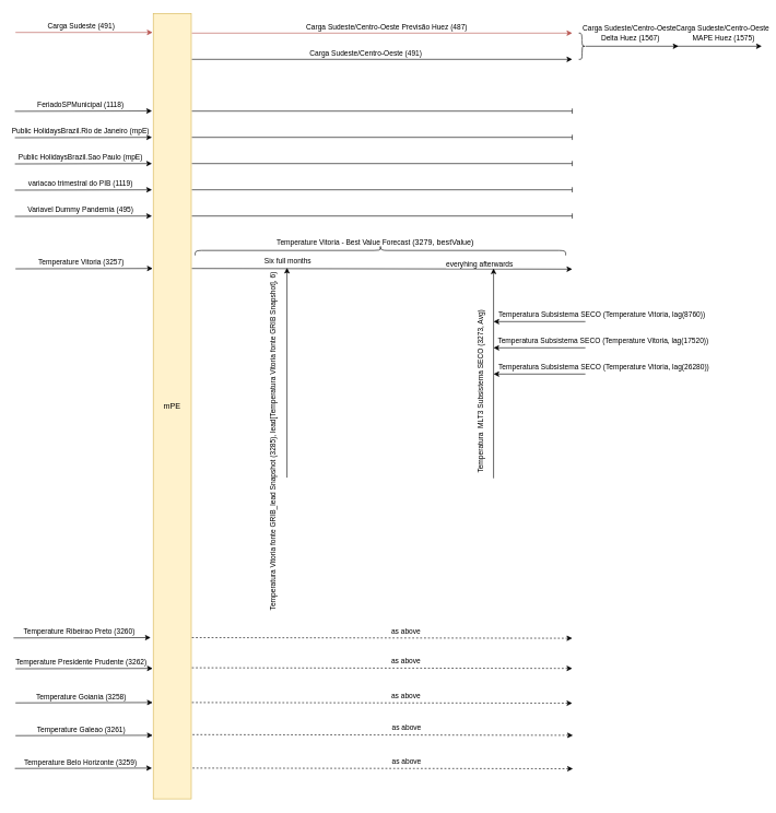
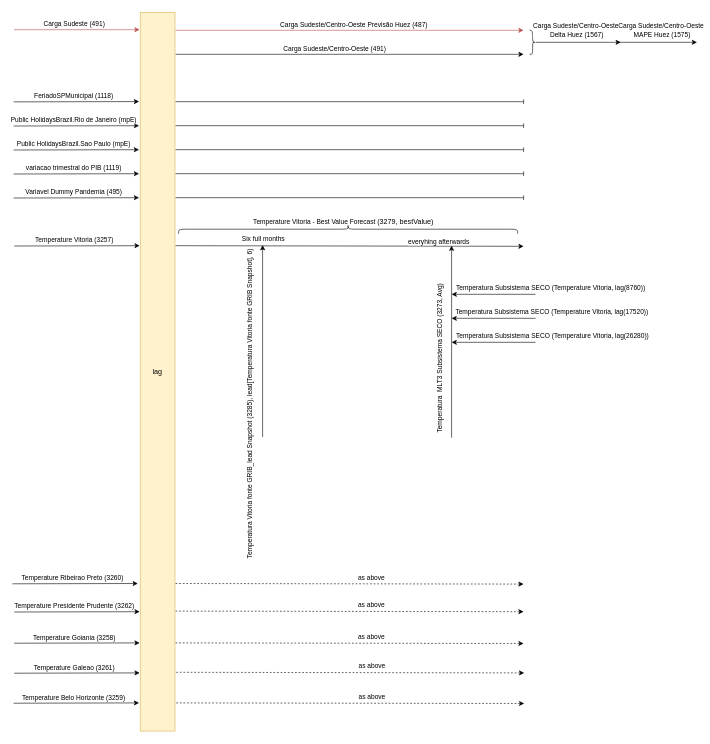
  <mxCell id="0" />
  <mxCell id="1" parent="0" />
- <mxCell id="2" value="mPE" style="rounded=0;whiteSpace=wrap;html=1;fillColor=#fff2cc;strokeColor=#d6b656;" parent="1" vertex="1"><mxGeometry x="233" y="20" width="58" height="1198" as="geometry" /></mxCell>
+ <mxCell id="2" value="lag" style="rounded=0;whiteSpace=wrap;html=1;fillColor=#fff2cc;strokeColor=#d6b656;" parent="1" vertex="1"><mxGeometry x="233" y="20" width="58" height="1198" as="geometry" /></mxCell>
  <mxCell id="3" value="" style="endArrow=classic;html=1;rounded=0;fillColor=#f8cecc;strokeColor=#b85450;" parent="1" edge="1"><mxGeometry width="50" height="50" relative="1" as="geometry"><mxPoint x="23" y="49" as="sourcePoint" /><mxPoint x="232" y="49" as="targetPoint" /></mxGeometry></mxCell>
  <mxCell id="4" value="Carga Sudeste (491)" style="edgeLabel;html=1;align=center;verticalAlign=middle;resizable=0;points=[];" parent="3" vertex="1" connectable="0"><mxGeometry x="0.057" relative="1" as="geometry"><mxPoint x="-11" y="-10" as="offset" /></mxGeometry></mxCell>
  <mxCell id="5" value="" style="endArrow=classic;html=1;rounded=0;exitX=1.044;exitY=0.114;exitDx=0;exitDy=0;exitPerimeter=0;" parent="1" edge="1"><mxGeometry width="50" height="50" relative="1" as="geometry"><mxPoint x="22" y="169.28" as="sourcePoint" /><mxPoint x="231.12" y="168.76" as="targetPoint" /></mxGeometry></mxCell>
  <mxCell id="6" value="FeriadoSPMunicipal (1118)" style="edgeLabel;html=1;align=center;verticalAlign=middle;resizable=0;points=[];" parent="5" vertex="1" connectable="0"><mxGeometry x="0.057" relative="1" as="geometry"><mxPoint x="-11" y="-10" as="offset" /></mxGeometry></mxCell>
  <mxCell id="7" value="" style="endArrow=classic;html=1;rounded=0;exitX=1.044;exitY=0.114;exitDx=0;exitDy=0;exitPerimeter=0;" parent="1" edge="1"><mxGeometry width="50" height="50" relative="1" as="geometry"><mxPoint x="22" y="209.52" as="sourcePoint" /><mxPoint x="231.12" y="209" as="targetPoint" /></mxGeometry></mxCell>
  <mxCell id="8" value="Public HolidaysBrazil.Rio de Janeiro (mpE)" style="edgeLabel;html=1;align=center;verticalAlign=middle;resizable=0;points=[];" parent="7" vertex="1" connectable="0"><mxGeometry x="0.057" relative="1" as="geometry"><mxPoint x="-11" y="-10" as="offset" /></mxGeometry></mxCell>
  <mxCell id="9" value="" style="endArrow=classic;html=1;rounded=0;exitX=1.044;exitY=0.114;exitDx=0;exitDy=0;exitPerimeter=0;" parent="1" edge="1"><mxGeometry width="50" height="50" relative="1" as="geometry"><mxPoint x="22" y="249.52" as="sourcePoint" /><mxPoint x="231.12" y="249" as="targetPoint" /></mxGeometry></mxCell>
  <mxCell id="10" value="Public HolidaysBrazil.Sao Paulo (mpE)" style="edgeLabel;html=1;align=center;verticalAlign=middle;resizable=0;points=[];" parent="9" vertex="1" connectable="0"><mxGeometry x="0.057" relative="1" as="geometry"><mxPoint x="-11" y="-10" as="offset" /></mxGeometry></mxCell>
  <mxCell id="11" value="" style="endArrow=classic;html=1;rounded=0;exitX=1.044;exitY=0.114;exitDx=0;exitDy=0;exitPerimeter=0;" parent="1" edge="1"><mxGeometry width="50" height="50" relative="1" as="geometry"><mxPoint x="22" y="289.52" as="sourcePoint" /><mxPoint x="231.12" y="289" as="targetPoint" /></mxGeometry></mxCell>
  <mxCell id="12" value="variacao trimestral do PIB (1119)" style="edgeLabel;html=1;align=center;verticalAlign=middle;resizable=0;points=[];" parent="11" vertex="1" connectable="0"><mxGeometry x="0.057" relative="1" as="geometry"><mxPoint x="-11" y="-10" as="offset" /></mxGeometry></mxCell>
  <mxCell id="13" value="" style="endArrow=classic;html=1;rounded=0;exitX=1.044;exitY=0.114;exitDx=0;exitDy=0;exitPerimeter=0;" parent="1" edge="1"><mxGeometry width="50" height="50" relative="1" as="geometry"><mxPoint x="22" y="329.52" as="sourcePoint" /><mxPoint x="231.12" y="329" as="targetPoint" /></mxGeometry></mxCell>
  <mxCell id="14" value="Variavel Dummy Pandemia (495)" style="edgeLabel;html=1;align=center;verticalAlign=middle;resizable=0;points=[];" parent="13" vertex="1" connectable="0"><mxGeometry x="0.057" relative="1" as="geometry"><mxPoint x="-11" y="-10" as="offset" /></mxGeometry></mxCell>
  <mxCell id="15" value="" style="endArrow=baseDash;html=1;rounded=0;startArrow=none;startFill=0;endFill=0;" parent="1" edge="1"><mxGeometry width="50" height="50" relative="1" as="geometry"><mxPoint x="292" y="169" as="sourcePoint" /><mxPoint x="872" y="169" as="targetPoint" /></mxGeometry></mxCell>
  <mxCell id="16" value="" style="endArrow=baseDash;html=1;rounded=0;startArrow=none;startFill=0;endFill=0;" parent="1" edge="1"><mxGeometry width="50" height="50" relative="1" as="geometry"><mxPoint x="292" y="249" as="sourcePoint" /><mxPoint x="872" y="249" as="targetPoint" /></mxGeometry></mxCell>
  <mxCell id="17" value="" style="endArrow=baseDash;html=1;rounded=0;startArrow=none;startFill=0;endFill=0;" parent="1" edge="1"><mxGeometry width="50" height="50" relative="1" as="geometry"><mxPoint x="292" y="329" as="sourcePoint" /><mxPoint x="872" y="329" as="targetPoint" /></mxGeometry></mxCell>
  <mxCell id="18" value="" style="endArrow=baseDash;html=1;rounded=0;startArrow=none;startFill=0;endFill=0;" parent="1" edge="1"><mxGeometry width="50" height="50" relative="1" as="geometry"><mxPoint x="292" y="209" as="sourcePoint" /><mxPoint x="872" y="209" as="targetPoint" /></mxGeometry></mxCell>
  <mxCell id="19" value="" style="endArrow=baseDash;html=1;rounded=0;startArrow=none;startFill=0;endFill=0;" parent="1" edge="1"><mxGeometry width="50" height="50" relative="1" as="geometry"><mxPoint x="292" y="289" as="sourcePoint" /><mxPoint x="872" y="289" as="targetPoint" /></mxGeometry></mxCell>
  <mxCell id="20" value="" style="endArrow=classic;html=1;rounded=0;strokeWidth=1;" parent="1" edge="1"><mxGeometry relative="1" as="geometry"><mxPoint x="292" y="409" as="sourcePoint" /><mxPoint x="872" y="410" as="targetPoint" /></mxGeometry></mxCell>
  <mxCell id="21" value="Six full months" style="edgeLabel;resizable=0;html=1;align=center;verticalAlign=middle;" parent="20" connectable="0" vertex="1"><mxGeometry relative="1" as="geometry"><mxPoint x="-144" y="-13" as="offset" /></mxGeometry></mxCell>
  <mxCell id="22" value="&lt;div&gt;everyhing afterwards&lt;/div&gt;" style="edgeLabel;resizable=0;html=1;align=right;verticalAlign=bottom;" parent="20" connectable="0" vertex="1"><mxGeometry x="1" relative="1" as="geometry"><mxPoint x="-90" as="offset" /></mxGeometry></mxCell>
  <mxCell id="23" value="" style="shape=curlyBracket;whiteSpace=wrap;html=1;rounded=1;rotation=90;" parent="1" vertex="1"><mxGeometry x="572" y="99" width="15" height="565" as="geometry" /></mxCell>
  <mxCell id="24" value="&lt;font style=&quot;font-size: 11px&quot;&gt;Temperature Vitoria - Best Value Forecast &lt;/font&gt;(3279, bestValue)" style="text;html=1;strokeColor=none;fillColor=none;align=center;verticalAlign=middle;whiteSpace=wrap;rounded=0;" parent="1" vertex="1"><mxGeometry x="352" y="359" width="440" height="20" as="geometry" /></mxCell>
  <mxCell id="25" value="" style="endArrow=classic;html=1;rounded=0;fontSize=11;strokeWidth=1;" parent="1" edge="1"><mxGeometry width="50" height="50" relative="1" as="geometry"><mxPoint x="437" y="728" as="sourcePoint" /><mxPoint x="437" y="408" as="targetPoint" /></mxGeometry></mxCell>
  <mxCell id="26" value="Temperatura Vitoria fonte GRIB_lead Snapshot (3285), lead[Temperatura Vitoria fonte GRIB Snapshot], 6)" style="edgeLabel;html=1;align=center;verticalAlign=middle;resizable=0;points=[];fontSize=11;rotation=-90;" parent="25" vertex="1" connectable="0"><mxGeometry x="-0.181" y="2" relative="1" as="geometry"><mxPoint x="-20" y="77" as="offset" /></mxGeometry></mxCell>
  <mxCell id="27" value="" style="endArrow=classic;html=1;rounded=0;fontSize=11;strokeWidth=1;" parent="1" edge="1"><mxGeometry width="50" height="50" relative="1" as="geometry"><mxPoint x="752" y="729" as="sourcePoint" /><mxPoint x="752" y="409" as="targetPoint" /></mxGeometry></mxCell>
  <mxCell id="28" value="&lt;div&gt;Temperatura&amp;nbsp; MLT3 Subsistema SECO (3273, Avg)&lt;/div&gt;" style="edgeLabel;html=1;align=center;verticalAlign=middle;resizable=0;points=[];fontSize=11;rotation=-90;" parent="27" vertex="1" connectable="0"><mxGeometry x="-0.181" y="2" relative="1" as="geometry"><mxPoint x="-18" as="offset" /></mxGeometry></mxCell>
  <mxCell id="29" value="" style="endArrow=classic;html=1;rounded=0;fontSize=11;strokeWidth=1;" parent="1" edge="1"><mxGeometry width="50" height="50" relative="1" as="geometry"><mxPoint x="892" y="490" as="sourcePoint" /><mxPoint x="752" y="490" as="targetPoint" /></mxGeometry></mxCell>
  <mxCell id="30" value="Temperatura Subsistema SECO (Temperature Vitoria, lag(8760))" style="edgeLabel;html=1;align=center;verticalAlign=middle;resizable=0;points=[];fontSize=11;" parent="29" vertex="1" connectable="0"><mxGeometry x="-0.523" relative="1" as="geometry"><mxPoint x="57" y="-12" as="offset" /></mxGeometry></mxCell>
  <mxCell id="31" value="" style="endArrow=classic;html=1;rounded=0;fontSize=11;strokeWidth=1;" parent="1" edge="1"><mxGeometry width="50" height="50" relative="1" as="geometry"><mxPoint x="892" y="530" as="sourcePoint" /><mxPoint x="752" y="530" as="targetPoint" /></mxGeometry></mxCell>
  <mxCell id="32" value="Temperatura Subsistema SECO (Temperature Vitoria, lag(17520))" style="edgeLabel;html=1;align=center;verticalAlign=middle;resizable=0;points=[];fontSize=11;" parent="31" vertex="1" connectable="0"><mxGeometry x="-0.523" relative="1" as="geometry"><mxPoint x="59" y="-11" as="offset" /></mxGeometry></mxCell>
  <mxCell id="33" value="" style="endArrow=classic;html=1;rounded=0;fontSize=11;strokeWidth=1;" parent="1" edge="1"><mxGeometry width="50" height="50" relative="1" as="geometry"><mxPoint x="892" y="570" as="sourcePoint" /><mxPoint x="752" y="570" as="targetPoint" /></mxGeometry></mxCell>
  <mxCell id="34" value="Temperatura Subsistema SECO (Temperature Vitoria, lag(26280))" style="edgeLabel;html=1;align=center;verticalAlign=middle;resizable=0;points=[];fontSize=11;" parent="33" vertex="1" connectable="0"><mxGeometry x="-0.523" relative="1" as="geometry"><mxPoint x="60" y="-12" as="offset" /></mxGeometry></mxCell>
  <mxCell id="35" value="" style="endArrow=classic;html=1;rounded=0;fillColor=#f8cecc;strokeColor=#b85450;" parent="1" edge="1"><mxGeometry width="50" height="50" relative="1" as="geometry"><mxPoint x="292" y="50" as="sourcePoint" /><mxPoint x="872" y="50" as="targetPoint" /></mxGeometry></mxCell>
  <mxCell id="36" value="Carga Sudeste/Centro-Oeste Previsão Huez (487)" style="edgeLabel;html=1;align=center;verticalAlign=middle;resizable=0;points=[];" parent="35" vertex="1" connectable="0"><mxGeometry x="0.057" relative="1" as="geometry"><mxPoint x="-11" y="-10" as="offset" /></mxGeometry></mxCell>
  <mxCell id="37" value="" style="endArrow=classic;html=1;rounded=0;fontSize=11;strokeWidth=1;" parent="1" edge="1"><mxGeometry width="50" height="50" relative="1" as="geometry"><mxPoint x="292" y="90" as="sourcePoint" /><mxPoint x="872" y="90" as="targetPoint" /></mxGeometry></mxCell>
  <mxCell id="38" value="Carga Sudeste/Centro-Oeste (491)" style="edgeLabel;html=1;align=center;verticalAlign=middle;resizable=0;points=[];fontSize=11;" parent="37" vertex="1" connectable="0"><mxGeometry x="-0.089" y="1" relative="1" as="geometry"><mxPoint y="-9" as="offset" /></mxGeometry></mxCell>
  <mxCell id="39" value="" style="shape=curlyBracket;whiteSpace=wrap;html=1;rounded=1;flipH=1;fontSize=11;" parent="1" vertex="1"><mxGeometry x="882" y="50" width="10" height="40" as="geometry" /></mxCell>
  <mxCell id="40" value="" style="endArrow=classic;html=1;rounded=0;fontSize=11;strokeWidth=1;" parent="1" edge="1"><mxGeometry width="50" height="50" relative="1" as="geometry"><mxPoint x="892" y="70" as="sourcePoint" /><mxPoint x="1034" y="70" as="targetPoint" /></mxGeometry></mxCell>
  <mxCell id="41" value="&lt;div&gt;Carga Sudeste/Centro-Oeste&lt;/div&gt;&lt;div&gt;&amp;nbsp;Delta Huez (1567)&lt;/div&gt;" style="edgeLabel;html=1;align=center;verticalAlign=middle;resizable=0;points=[];fontSize=11;" parent="40" vertex="1" connectable="0"><mxGeometry x="0.338" relative="1" as="geometry"><mxPoint x="-29" y="-21" as="offset" /></mxGeometry></mxCell>
  <mxCell id="42" value="" style="endArrow=classic;html=1;rounded=0;fontSize=11;strokeWidth=1;" parent="1" edge="1"><mxGeometry width="50" height="50" relative="1" as="geometry"><mxPoint x="1031" y="70" as="sourcePoint" /><mxPoint x="1161" y="70" as="targetPoint" /></mxGeometry></mxCell>
  <mxCell id="43" value="&lt;div&gt;Carga Sudeste/Centro-Oeste&lt;/div&gt;&lt;div&gt;&amp;nbsp;MAPE Huez (1575)&lt;/div&gt;" style="edgeLabel;html=1;align=center;verticalAlign=middle;resizable=0;points=[];fontSize=11;" parent="42" vertex="1" connectable="0"><mxGeometry x="0.338" relative="1" as="geometry"><mxPoint x="-18" y="-21" as="offset" /></mxGeometry></mxCell>
  <mxCell id="44" value="" style="endArrow=classic;html=1;rounded=0;exitX=1.044;exitY=0.114;exitDx=0;exitDy=0;exitPerimeter=0;" edge="1" parent="1"><mxGeometry width="50" height="50" relative="1" as="geometry"><mxPoint x="23" y="409.52" as="sourcePoint" /><mxPoint x="232.12" y="409" as="targetPoint" /></mxGeometry></mxCell>
  <mxCell id="45" value="Temperature Vitoria (3257)" style="edgeLabel;html=1;align=center;verticalAlign=middle;resizable=0;points=[];" vertex="1" connectable="0" parent="44"><mxGeometry x="0.057" relative="1" as="geometry"><mxPoint x="-11" y="-10" as="offset" /></mxGeometry></mxCell>
  <mxCell id="46" value="" style="endArrow=classic;html=1;rounded=0;exitX=1.044;exitY=0.114;exitDx=0;exitDy=0;exitPerimeter=0;" edge="1" parent="1"><mxGeometry width="50" height="50" relative="1" as="geometry"><mxPoint x="20" y="972.52" as="sourcePoint" /><mxPoint x="229.12" y="972" as="targetPoint" /></mxGeometry></mxCell>
  <mxCell id="47" value="Temperature Ribeirao Preto (3260)" style="edgeLabel;html=1;align=center;verticalAlign=middle;resizable=0;points=[];" vertex="1" connectable="0" parent="46"><mxGeometry x="0.057" relative="1" as="geometry"><mxPoint x="-11" y="-10" as="offset" /></mxGeometry></mxCell>
  <mxCell id="48" value="" style="endArrow=classic;html=1;rounded=0;strokeWidth=1;dashed=1;" edge="1" parent="1"><mxGeometry relative="1" as="geometry"><mxPoint x="292" y="972" as="sourcePoint" /><mxPoint x="872" y="973" as="targetPoint" /></mxGeometry></mxCell>
  <mxCell id="49" value="as above" style="edgeLabel;resizable=0;html=1;align=right;verticalAlign=bottom;" connectable="0" vertex="1" parent="48"><mxGeometry x="1" relative="1" as="geometry"><mxPoint x="-231" y="-3" as="offset" /></mxGeometry></mxCell>
  <mxCell id="50" value="" style="endArrow=classic;html=1;rounded=0;exitX=1.044;exitY=0.114;exitDx=0;exitDy=0;exitPerimeter=0;" edge="1" parent="1"><mxGeometry width="50" height="50" relative="1" as="geometry"><mxPoint x="23" y="1019.52" as="sourcePoint" /><mxPoint x="232.12" y="1019" as="targetPoint" /></mxGeometry></mxCell>
  <mxCell id="51" value="Temperature Presidente Prudente (3262)" style="edgeLabel;html=1;align=center;verticalAlign=middle;resizable=0;points=[];" vertex="1" connectable="0" parent="50"><mxGeometry x="0.057" relative="1" as="geometry"><mxPoint x="-11" y="-10" as="offset" /></mxGeometry></mxCell>
  <mxCell id="52" value="" style="endArrow=classic;html=1;rounded=0;strokeWidth=1;dashed=1;" edge="1" parent="1"><mxGeometry relative="1" as="geometry"><mxPoint x="292" y="1018" as="sourcePoint" /><mxPoint x="872" y="1019" as="targetPoint" /></mxGeometry></mxCell>
  <mxCell id="53" value="as above" style="edgeLabel;resizable=0;html=1;align=right;verticalAlign=bottom;" connectable="0" vertex="1" parent="52"><mxGeometry x="1" relative="1" as="geometry"><mxPoint x="-231" y="-3" as="offset" /></mxGeometry></mxCell>
  <mxCell id="54" value="" style="endArrow=classic;html=1;rounded=0;exitX=1.044;exitY=0.114;exitDx=0;exitDy=0;exitPerimeter=0;" edge="1" parent="1"><mxGeometry width="50" height="50" relative="1" as="geometry"><mxPoint x="23" y="1071.52" as="sourcePoint" /><mxPoint x="232.12" y="1071" as="targetPoint" /></mxGeometry></mxCell>
  <mxCell id="55" value="Temperature Goiania (3258)" style="edgeLabel;html=1;align=center;verticalAlign=middle;resizable=0;points=[];" vertex="1" connectable="0" parent="54"><mxGeometry x="0.057" relative="1" as="geometry"><mxPoint x="-11" y="-10" as="offset" /></mxGeometry></mxCell>
  <mxCell id="56" value="" style="endArrow=classic;html=1;rounded=0;exitX=1.044;exitY=0.114;exitDx=0;exitDy=0;exitPerimeter=0;" edge="1" parent="1"><mxGeometry width="50" height="50" relative="1" as="geometry"><mxPoint x="23" y="1121.52" as="sourcePoint" /><mxPoint x="232.12" y="1121" as="targetPoint" /></mxGeometry></mxCell>
  <mxCell id="57" value="Temperature Galeao (3261)" style="edgeLabel;html=1;align=center;verticalAlign=middle;resizable=0;points=[];" vertex="1" connectable="0" parent="56"><mxGeometry x="0.057" relative="1" as="geometry"><mxPoint x="-11" y="-10" as="offset" /></mxGeometry></mxCell>
  <mxCell id="58" value="" style="endArrow=classic;html=1;rounded=0;exitX=1.044;exitY=0.114;exitDx=0;exitDy=0;exitPerimeter=0;" edge="1" parent="1"><mxGeometry width="50" height="50" relative="1" as="geometry"><mxPoint x="22" y="1171.52" as="sourcePoint" /><mxPoint x="231.12" y="1171" as="targetPoint" /></mxGeometry></mxCell>
  <mxCell id="59" value="Temperature Belo Horizonte (3259)" style="edgeLabel;html=1;align=center;verticalAlign=middle;resizable=0;points=[];" vertex="1" connectable="0" parent="58"><mxGeometry x="0.057" relative="1" as="geometry"><mxPoint x="-11" y="-10" as="offset" /></mxGeometry></mxCell>
  <mxCell id="60" value="" style="endArrow=classic;html=1;rounded=0;strokeWidth=1;dashed=1;" edge="1" parent="1"><mxGeometry relative="1" as="geometry"><mxPoint x="292" y="1071" as="sourcePoint" /><mxPoint x="872" y="1072" as="targetPoint" /></mxGeometry></mxCell>
  <mxCell id="61" value="as above" style="edgeLabel;resizable=0;html=1;align=right;verticalAlign=bottom;" connectable="0" vertex="1" parent="60"><mxGeometry x="1" relative="1" as="geometry"><mxPoint x="-231" y="-3" as="offset" /></mxGeometry></mxCell>
  <mxCell id="62" value="" style="endArrow=classic;html=1;rounded=0;strokeWidth=1;dashed=1;" edge="1" parent="1"><mxGeometry relative="1" as="geometry"><mxPoint x="293" y="1120" as="sourcePoint" /><mxPoint x="873" y="1121" as="targetPoint" /></mxGeometry></mxCell>
  <mxCell id="63" value="as above" style="edgeLabel;resizable=0;html=1;align=right;verticalAlign=bottom;" connectable="0" vertex="1" parent="62"><mxGeometry x="1" relative="1" as="geometry"><mxPoint x="-231" y="-3" as="offset" /></mxGeometry></mxCell>
  <mxCell id="64" value="" style="endArrow=classic;html=1;rounded=0;strokeWidth=1;dashed=1;" edge="1" parent="1"><mxGeometry relative="1" as="geometry"><mxPoint x="293" y="1171" as="sourcePoint" /><mxPoint x="873" y="1172" as="targetPoint" /></mxGeometry></mxCell>
  <mxCell id="65" value="as above" style="edgeLabel;resizable=0;html=1;align=right;verticalAlign=bottom;" connectable="0" vertex="1" parent="64"><mxGeometry x="1" relative="1" as="geometry"><mxPoint x="-231" y="-3" as="offset" /></mxGeometry></mxCell>
